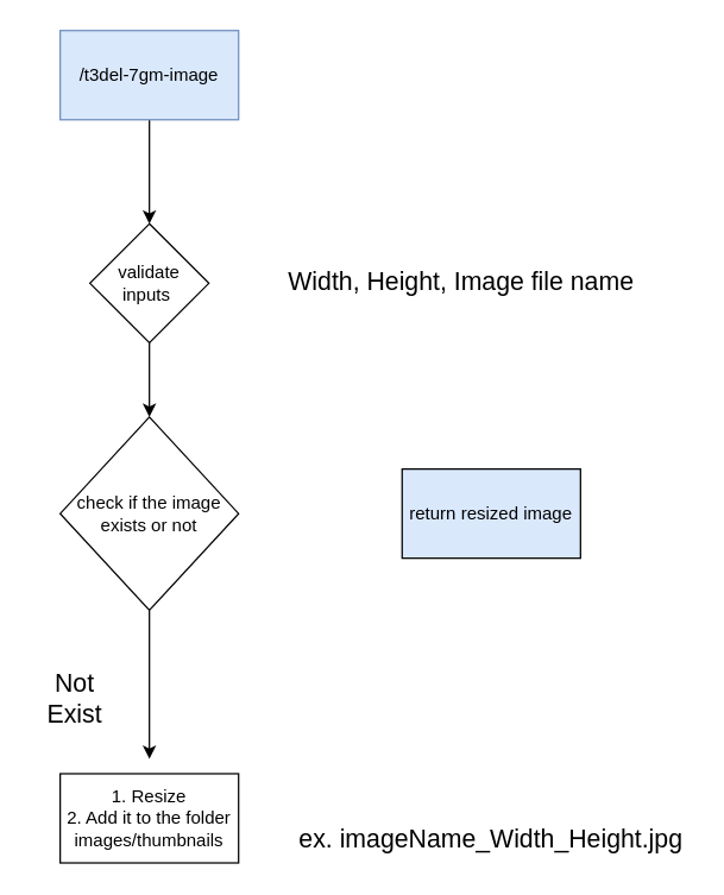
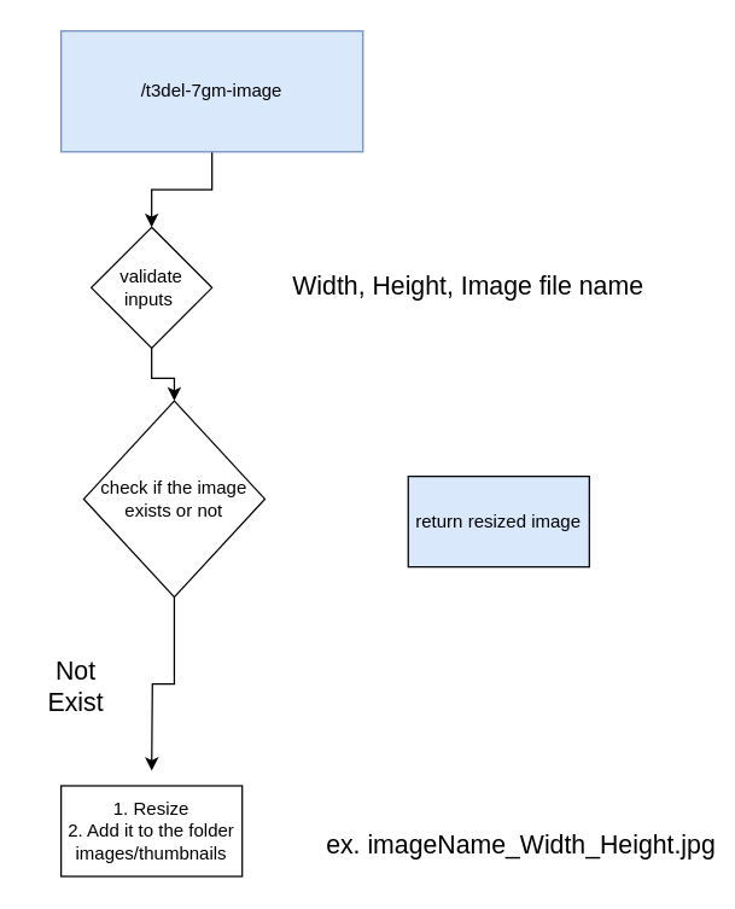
  <mxCell id="0" />
  <mxCell id="1" parent="0" />
  <mxCell id="2" style="edgeStyle=orthogonalEdgeStyle;rounded=0;orthogonalLoop=1;jettySize=auto;html=1;" edge="1" parent="1" source="3" target="6"><mxGeometry relative="1" as="geometry" /></mxCell>
- <mxCell id="3" value="/t3del-7gm-image" style="rounded=0;whiteSpace=wrap;html=1;fillColor=#dae8fc;strokeColor=#6c8ebf;" vertex="1" parent="1"><mxGeometry x="40" y="20" width="120" height="60" as="geometry" /></mxCell>
+ <mxCell id="3" value="/t3del-7gm-image" style="rounded=0;whiteSpace=wrap;html=1;fillColor=#dae8fc;strokeColor=#6c8ebf;" vertex="1" parent="1"><mxGeometry x="40" y="20" width="200" height="80" as="geometry" /></mxCell>
  <mxCell id="4" value="return resized image" style="rounded=0;whiteSpace=wrap;html=1;fillColor=#dae8fc;" vertex="1" parent="1"><mxGeometry x="270" y="315" width="120" height="60" as="geometry" /></mxCell>
  <mxCell id="5" style="edgeStyle=orthogonalEdgeStyle;rounded=0;orthogonalLoop=1;jettySize=auto;html=1;entryX=0.5;entryY=0;entryDx=0;entryDy=0;fontSize=17;" edge="1" parent="1" source="6" target="9"><mxGeometry relative="1" as="geometry" /></mxCell>
  <mxCell id="6" value="validate inputs&amp;nbsp;" style="rhombus;whiteSpace=wrap;html=1;" vertex="1" parent="1"><mxGeometry x="60" y="150" width="80" height="80" as="geometry" /></mxCell>
  <mxCell id="7" value="Width, Height, Image file name" style="text;html=1;strokeColor=none;fillColor=none;align=center;verticalAlign=middle;whiteSpace=wrap;rounded=0;fontSize=17;" vertex="1" parent="1"><mxGeometry x="170" y="175" width="280" height="30" as="geometry" /></mxCell>
  <mxCell id="8" style="edgeStyle=orthogonalEdgeStyle;rounded=0;orthogonalLoop=1;jettySize=auto;html=1;fontSize=17;" edge="1" parent="1" source="9"><mxGeometry relative="1" as="geometry"><mxPoint x="100" y="510" as="targetPoint" /></mxGeometry></mxCell>
- <mxCell id="9" value="&lt;font color=&quot;#030303&quot;&gt;check if the image exists or not&lt;/font&gt;" style="rhombus;fontColor=#FFFFFF;whiteSpace=wrap;html=1;" vertex="1" parent="1"><mxGeometry x="40" y="280" width="120" height="130" as="geometry" /></mxCell>
- <mxCell id="10" value="Not Exist" style="text;html=1;strokeColor=none;fillColor=none;align=center;verticalAlign=middle;whiteSpace=wrap;rounded=0;fontSize=17;" vertex="1" parent="1"><mxGeometry x="20" y="455" width="60" height="30" as="geometry" /></mxCell>
+ <mxCell id="9" value="&lt;font color=&quot;#030303&quot;&gt;check if the image exists or not&lt;/font&gt;" style="rhombus;fontColor=#FFFFFF;whiteSpace=wrap;html=1;" vertex="1" parent="1"><mxGeometry x="55" y="265" width="120" height="130" as="geometry" /></mxCell>
+ <mxCell id="10" value="Not Exist" style="text;html=1;strokeColor=none;fillColor=none;align=center;verticalAlign=middle;whiteSpace=wrap;rounded=0;fontSize=17;" vertex="1" parent="1"><mxGeometry x="20" y="440" width="60" height="30" as="geometry" /></mxCell>
  <mxCell id="11" value="1. Resize&lt;br&gt;2. Add it to the folder images/thumbnails" style="rounded=0;whiteSpace=wrap;html=1;" vertex="1" parent="1"><mxGeometry x="40" y="520" width="120" height="60" as="geometry" /></mxCell>
- <mxCell id="12" value="ex. imageName_Width_Height.jpg" style="text;html=1;strokeColor=none;fillColor=none;align=center;verticalAlign=middle;whiteSpace=wrap;rounded=0;fontSize=17;" vertex="1" parent="1"><mxGeometry x="195" y="550" width="270" height="30" as="geometry" /></mxCell>
+ <mxCell id="12" value="ex. imageName_Width_Height.jpg" style="text;html=1;strokeColor=none;fillColor=none;align=center;verticalAlign=middle;whiteSpace=wrap;rounded=0;fontSize=17;" vertex="1" parent="1"><mxGeometry x="210" y="545" width="270" height="30" as="geometry" /></mxCell>
